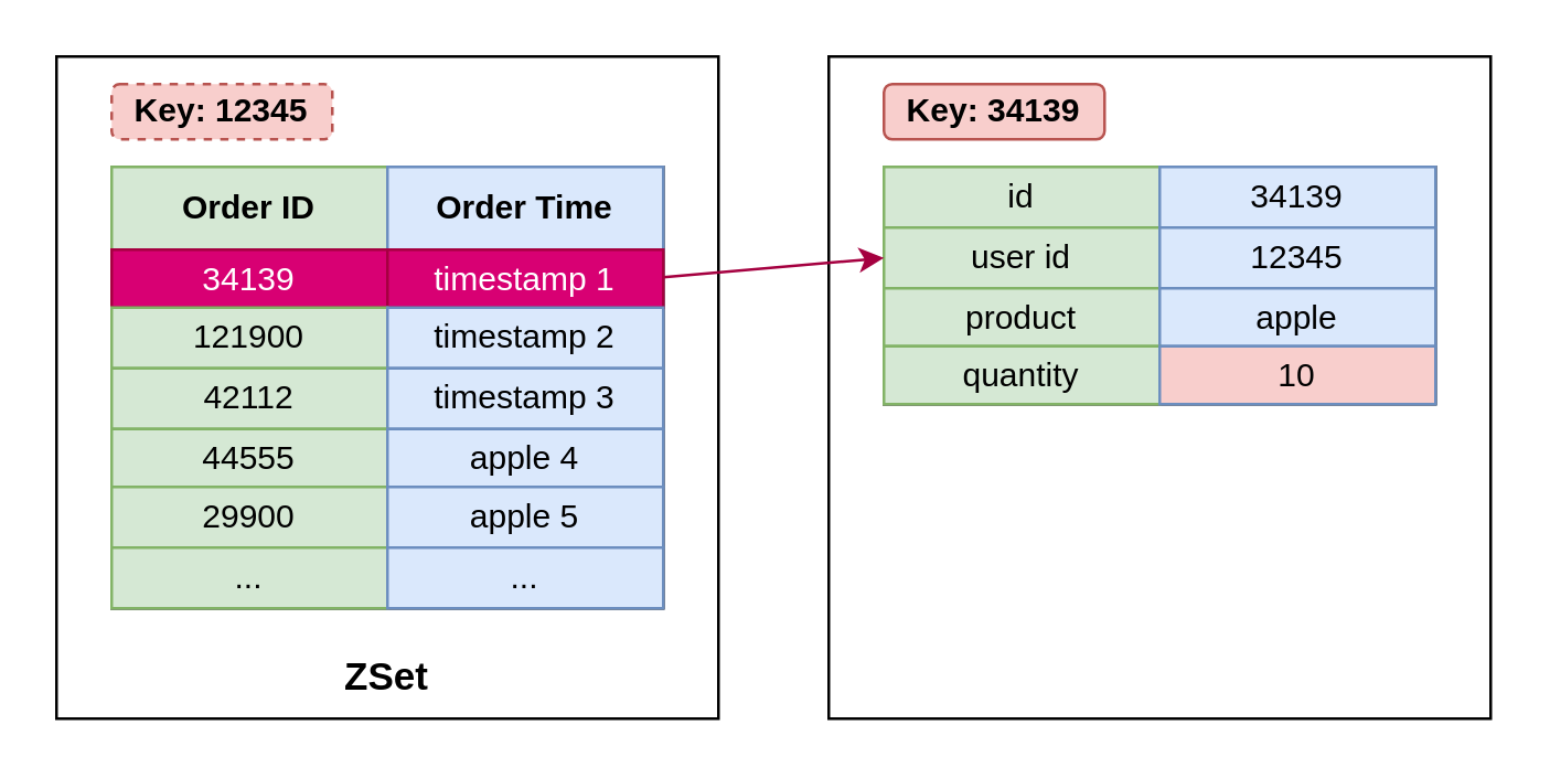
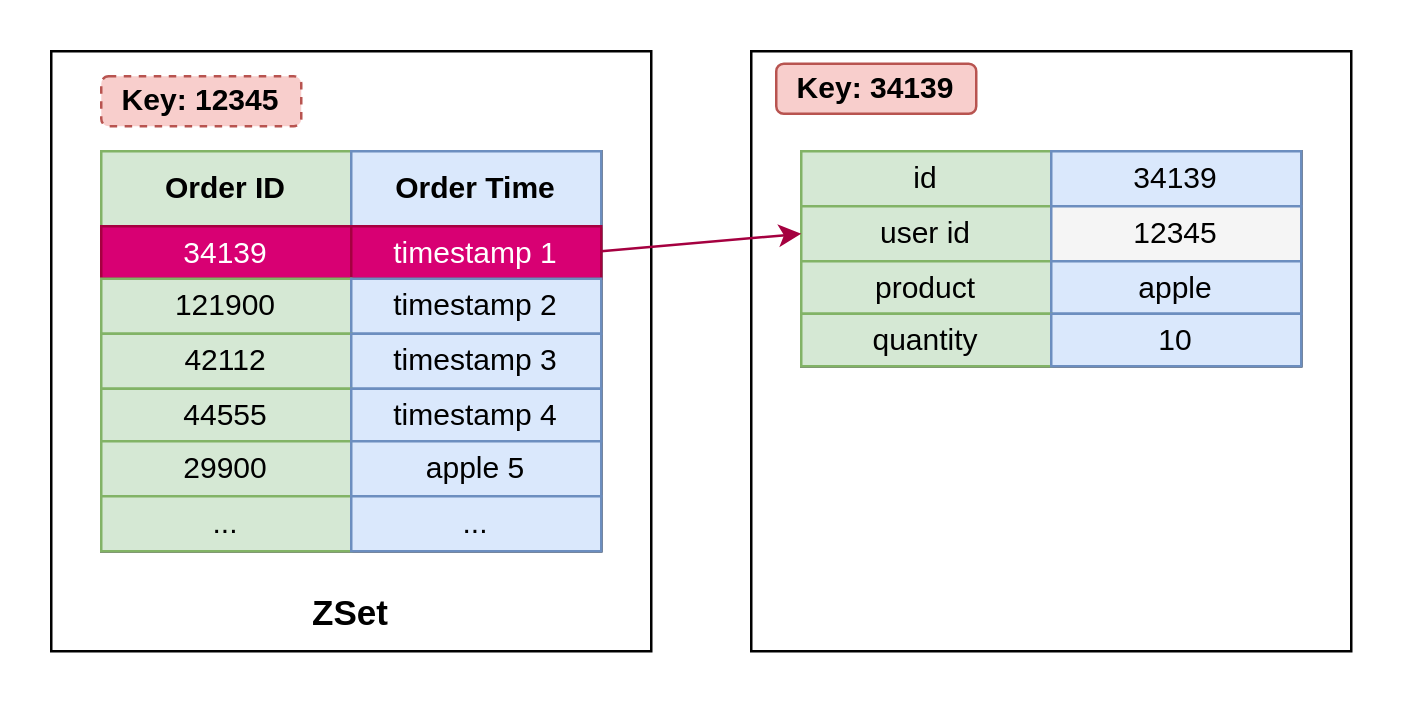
  <mxCell id="0" />
  <mxCell id="1" parent="0" />
  <mxCell id="2" value="" style="group" vertex="1" connectable="0" parent="1"><mxGeometry x="20" y="20" width="240" height="240" as="geometry" /></mxCell>
  <mxCell id="3" value="" style="rounded=0;whiteSpace=wrap;html=1;align=center;" vertex="1" parent="2"><mxGeometry width="240" height="240" as="geometry" /></mxCell>
  <mxCell id="4" value="" style="childLayout=tableLayout;recursiveResize=0;shadow=0;fillColor=none;" vertex="1" parent="2"><mxGeometry x="20" y="40" width="200" height="160" as="geometry" /></mxCell>
  <mxCell id="5" style="shape=tableRow;horizontal=0;startSize=0;swimlaneHead=0;swimlaneBody=0;top=0;left=0;bottom=0;right=0;dropTarget=0;collapsible=0;recursiveResize=0;expand=0;fontStyle=0;fillColor=none;strokeColor=inherit;" vertex="1" parent="4"><mxGeometry width="200" height="30" as="geometry" /></mxCell>
  <mxCell id="6" value="Order ID" style="connectable=0;recursiveResize=0;strokeColor=#82b366;fillColor=#d5e8d4;align=center;whiteSpace=wrap;html=1;fontStyle=1" vertex="1" parent="5"><mxGeometry width="100" height="30" as="geometry"><mxRectangle width="100" height="30" as="alternateBounds" /></mxGeometry></mxCell>
  <mxCell id="7" value="Order Time" style="connectable=0;recursiveResize=0;strokeColor=#6c8ebf;fillColor=#dae8fc;align=center;whiteSpace=wrap;html=1;fontStyle=1" vertex="1" parent="5"><mxGeometry x="100" width="100" height="30" as="geometry"><mxRectangle width="100" height="30" as="alternateBounds" /></mxGeometry></mxCell>
  <mxCell id="8" style="shape=tableRow;horizontal=0;startSize=0;swimlaneHead=0;swimlaneBody=0;top=0;left=0;bottom=0;right=0;dropTarget=0;collapsible=0;recursiveResize=0;expand=0;fontStyle=0;fillColor=none;strokeColor=inherit;" vertex="1" parent="4"><mxGeometry y="30" width="200" height="21" as="geometry" /></mxCell>
  <mxCell id="9" value="34139" style="connectable=0;recursiveResize=0;strokeColor=#A50040;fillColor=#d80073;align=center;whiteSpace=wrap;html=1;fontColor=#ffffff;" vertex="1" parent="8"><mxGeometry width="100" height="21" as="geometry"><mxRectangle width="100" height="21" as="alternateBounds" /></mxGeometry></mxCell>
  <mxCell id="10" value="timestamp 1" style="connectable=0;recursiveResize=0;strokeColor=#A50040;fillColor=#d80073;align=center;whiteSpace=wrap;html=1;fontColor=#ffffff;" vertex="1" parent="8"><mxGeometry x="100" width="100" height="21" as="geometry"><mxRectangle width="100" height="21" as="alternateBounds" /></mxGeometry></mxCell>
  <mxCell id="11" value="" style="shape=tableRow;horizontal=0;startSize=0;swimlaneHead=0;swimlaneBody=0;top=0;left=0;bottom=0;right=0;dropTarget=0;collapsible=0;recursiveResize=0;expand=0;fontStyle=0;fillColor=none;strokeColor=inherit;" vertex="1" parent="4"><mxGeometry y="51" width="200" height="22" as="geometry" /></mxCell>
  <mxCell id="12" value="&lt;span style=&quot;&quot;&gt;121900&lt;/span&gt;" style="connectable=0;recursiveResize=0;strokeColor=#82b366;fillColor=#d5e8d4;align=center;whiteSpace=wrap;html=1;labelBackgroundColor=none;" vertex="1" parent="11"><mxGeometry width="100" height="22" as="geometry"><mxRectangle width="100" height="22" as="alternateBounds" /></mxGeometry></mxCell>
  <mxCell id="13" value="timestamp 2" style="connectable=0;recursiveResize=0;strokeColor=#6c8ebf;fillColor=#dae8fc;align=center;whiteSpace=wrap;html=1;" vertex="1" parent="11"><mxGeometry x="100" width="100" height="22" as="geometry"><mxRectangle width="100" height="22" as="alternateBounds" /></mxGeometry></mxCell>
  <mxCell id="14" style="shape=tableRow;horizontal=0;startSize=0;swimlaneHead=0;swimlaneBody=0;top=0;left=0;bottom=0;right=0;dropTarget=0;collapsible=0;recursiveResize=0;expand=0;fontStyle=0;fillColor=none;strokeColor=inherit;" vertex="1" parent="4"><mxGeometry y="73" width="200" height="22" as="geometry" /></mxCell>
  <mxCell id="15" value="42112" style="connectable=0;recursiveResize=0;strokeColor=#82b366;fillColor=#d5e8d4;align=center;whiteSpace=wrap;html=1;" vertex="1" parent="14"><mxGeometry width="100" height="22" as="geometry"><mxRectangle width="100" height="22" as="alternateBounds" /></mxGeometry></mxCell>
  <mxCell id="16" value="timestamp 3" style="connectable=0;recursiveResize=0;strokeColor=#6c8ebf;fillColor=#dae8fc;align=center;whiteSpace=wrap;html=1;" vertex="1" parent="14"><mxGeometry x="100" width="100" height="22" as="geometry"><mxRectangle width="100" height="22" as="alternateBounds" /></mxGeometry></mxCell>
  <mxCell id="17" style="shape=tableRow;horizontal=0;startSize=0;swimlaneHead=0;swimlaneBody=0;top=0;left=0;bottom=0;right=0;dropTarget=0;collapsible=0;recursiveResize=0;expand=0;fontStyle=0;fillColor=none;strokeColor=inherit;" vertex="1" parent="4"><mxGeometry y="95" width="200" height="21" as="geometry" /></mxCell>
  <mxCell id="18" value="44555" style="connectable=0;recursiveResize=0;strokeColor=#82b366;fillColor=#d5e8d4;align=center;whiteSpace=wrap;html=1;" vertex="1" parent="17"><mxGeometry width="100" height="21" as="geometry"><mxRectangle width="100" height="21" as="alternateBounds" /></mxGeometry></mxCell>
- <mxCell id="19" value="apple 4" style="connectable=0;recursiveResize=0;strokeColor=#6c8ebf;fillColor=#dae8fc;align=center;whiteSpace=wrap;html=1;" vertex="1" parent="17"><mxGeometry x="100" width="100" height="21" as="geometry"><mxRectangle width="100" height="21" as="alternateBounds" /></mxGeometry></mxCell>
+ <mxCell id="19" value="timestamp 4" style="connectable=0;recursiveResize=0;strokeColor=#6c8ebf;fillColor=#dae8fc;align=center;whiteSpace=wrap;html=1;" vertex="1" parent="17"><mxGeometry x="100" width="100" height="21" as="geometry"><mxRectangle width="100" height="21" as="alternateBounds" /></mxGeometry></mxCell>
  <mxCell id="20" style="shape=tableRow;horizontal=0;startSize=0;swimlaneHead=0;swimlaneBody=0;top=0;left=0;bottom=0;right=0;dropTarget=0;collapsible=0;recursiveResize=0;expand=0;fontStyle=0;fillColor=none;strokeColor=inherit;" vertex="1" parent="4"><mxGeometry y="116" width="200" height="22" as="geometry" /></mxCell>
  <mxCell id="21" value="29900" style="connectable=0;recursiveResize=0;strokeColor=#82b366;fillColor=#d5e8d4;align=center;whiteSpace=wrap;html=1;" vertex="1" parent="20"><mxGeometry width="100" height="22" as="geometry"><mxRectangle width="100" height="22" as="alternateBounds" /></mxGeometry></mxCell>
  <mxCell id="22" value="apple 5" style="connectable=0;recursiveResize=0;strokeColor=#6c8ebf;fillColor=#dae8fc;align=center;whiteSpace=wrap;html=1;" vertex="1" parent="20"><mxGeometry x="100" width="100" height="22" as="geometry"><mxRectangle width="100" height="22" as="alternateBounds" /></mxGeometry></mxCell>
  <mxCell id="23" style="shape=tableRow;horizontal=0;startSize=0;swimlaneHead=0;swimlaneBody=0;top=0;left=0;bottom=0;right=0;dropTarget=0;collapsible=0;recursiveResize=0;expand=0;fontStyle=0;fillColor=none;strokeColor=inherit;" vertex="1" parent="4"><mxGeometry y="138" width="200" height="22" as="geometry" /></mxCell>
  <mxCell id="24" value="..." style="connectable=0;recursiveResize=0;strokeColor=#82b366;fillColor=#d5e8d4;align=center;whiteSpace=wrap;html=1;" vertex="1" parent="23"><mxGeometry width="100" height="22" as="geometry"><mxRectangle width="100" height="22" as="alternateBounds" /></mxGeometry></mxCell>
  <mxCell id="25" value="..." style="connectable=0;recursiveResize=0;strokeColor=#6c8ebf;fillColor=#dae8fc;align=center;whiteSpace=wrap;html=1;" vertex="1" parent="23"><mxGeometry x="100" width="100" height="22" as="geometry"><mxRectangle width="100" height="22" as="alternateBounds" /></mxGeometry></mxCell>
  <mxCell id="26" value="&lt;b&gt;Key: 12345&lt;/b&gt;" style="rounded=1;whiteSpace=wrap;html=1;fillColor=#f8cecc;strokeColor=#b85450;dashed=1;" vertex="1" parent="2"><mxGeometry x="20" y="10" width="80" height="20" as="geometry" /></mxCell>
  <mxCell id="27" value="&lt;font style=&quot;font-size: 14px;&quot;&gt;&lt;b&gt;ZSet&lt;/b&gt;&lt;/font&gt;" style="text;html=1;strokeColor=none;fillColor=none;align=center;verticalAlign=middle;whiteSpace=wrap;rounded=0;" vertex="1" parent="2"><mxGeometry x="90" y="210" width="60" height="30" as="geometry" /></mxCell>
  <mxCell id="28" value="" style="group" vertex="1" connectable="0" parent="1"><mxGeometry x="300" y="20" width="240" height="240" as="geometry" /></mxCell>
  <mxCell id="29" value="" style="rounded=0;whiteSpace=wrap;html=1;align=center;" vertex="1" parent="28"><mxGeometry width="240" height="240" as="geometry" /></mxCell>
- <mxCell id="30" value="&lt;b&gt;Key: 34139&lt;/b&gt;" style="rounded=1;whiteSpace=wrap;html=1;fillColor=#f8cecc;strokeColor=#b85450;" vertex="1" parent="28"><mxGeometry x="20" y="10" width="80" height="20" as="geometry" /></mxCell>
+ <mxCell id="30" value="&lt;b&gt;Key: 34139&lt;/b&gt;" style="rounded=1;whiteSpace=wrap;html=1;fillColor=#f8cecc;strokeColor=#b85450;" vertex="1" parent="28"><mxGeometry x="10" y="5" width="80" height="20" as="geometry" /></mxCell>
  <mxCell id="31" value="" style="childLayout=tableLayout;recursiveResize=0;shadow=0;fillColor=none;" vertex="1" parent="28"><mxGeometry x="20" y="40" width="200" height="86" as="geometry" /></mxCell>
  <mxCell id="32" value="" style="shape=tableRow;horizontal=0;startSize=0;swimlaneHead=0;swimlaneBody=0;top=0;left=0;bottom=0;right=0;dropTarget=0;collapsible=0;recursiveResize=0;expand=0;fontStyle=0;fillColor=none;strokeColor=inherit;" vertex="1" parent="31"><mxGeometry width="200" height="22" as="geometry" /></mxCell>
  <mxCell id="33" value="&lt;span style=&quot;&quot;&gt;id&lt;/span&gt;" style="connectable=0;recursiveResize=0;strokeColor=#82b366;fillColor=#d5e8d4;align=center;whiteSpace=wrap;html=1;labelBackgroundColor=none;" vertex="1" parent="32"><mxGeometry width="100" height="22" as="geometry"><mxRectangle width="100" height="22" as="alternateBounds" /></mxGeometry></mxCell>
  <mxCell id="34" value="34139" style="connectable=0;recursiveResize=0;strokeColor=#6c8ebf;fillColor=#dae8fc;align=center;whiteSpace=wrap;html=1;" vertex="1" parent="32"><mxGeometry x="100" width="100" height="22" as="geometry"><mxRectangle width="100" height="22" as="alternateBounds" /></mxGeometry></mxCell>
  <mxCell id="35" style="shape=tableRow;horizontal=0;startSize=0;swimlaneHead=0;swimlaneBody=0;top=0;left=0;bottom=0;right=0;dropTarget=0;collapsible=0;recursiveResize=0;expand=0;fontStyle=0;fillColor=none;strokeColor=inherit;" vertex="1" parent="31"><mxGeometry y="22" width="200" height="22" as="geometry" /></mxCell>
  <mxCell id="36" value="user id" style="connectable=0;recursiveResize=0;strokeColor=#82b366;fillColor=#d5e8d4;align=center;whiteSpace=wrap;html=1;" vertex="1" parent="35"><mxGeometry width="100" height="22" as="geometry"><mxRectangle width="100" height="22" as="alternateBounds" /></mxGeometry></mxCell>
- <mxCell id="37" value="12345" style="connectable=0;recursiveResize=0;strokeColor=#6c8ebf;fillColor=#dae8fc;align=center;whiteSpace=wrap;html=1;" vertex="1" parent="35"><mxGeometry x="100" width="100" height="22" as="geometry"><mxRectangle width="100" height="22" as="alternateBounds" /></mxGeometry></mxCell>
+ <mxCell id="37" value="12345" style="connectable=0;recursiveResize=0;strokeColor=#6c8ebf;fillColor=#f5f5f5;align=center;whiteSpace=wrap;html=1;" vertex="1" parent="35"><mxGeometry x="100" width="100" height="22" as="geometry"><mxRectangle width="100" height="22" as="alternateBounds" /></mxGeometry></mxCell>
  <mxCell id="38" style="shape=tableRow;horizontal=0;startSize=0;swimlaneHead=0;swimlaneBody=0;top=0;left=0;bottom=0;right=0;dropTarget=0;collapsible=0;recursiveResize=0;expand=0;fontStyle=0;fillColor=none;strokeColor=inherit;" vertex="1" parent="31"><mxGeometry y="44" width="200" height="21" as="geometry" /></mxCell>
  <mxCell id="39" value="product" style="connectable=0;recursiveResize=0;strokeColor=#82b366;fillColor=#d5e8d4;align=center;whiteSpace=wrap;html=1;" vertex="1" parent="38"><mxGeometry width="100" height="21" as="geometry"><mxRectangle width="100" height="21" as="alternateBounds" /></mxGeometry></mxCell>
  <mxCell id="40" value="apple" style="connectable=0;recursiveResize=0;strokeColor=#6c8ebf;fillColor=#dae8fc;align=center;whiteSpace=wrap;html=1;" vertex="1" parent="38"><mxGeometry x="100" width="100" height="21" as="geometry"><mxRectangle width="100" height="21" as="alternateBounds" /></mxGeometry></mxCell>
  <mxCell id="41" style="shape=tableRow;horizontal=0;startSize=0;swimlaneHead=0;swimlaneBody=0;top=0;left=0;bottom=0;right=0;dropTarget=0;collapsible=0;recursiveResize=0;expand=0;fontStyle=0;fillColor=none;strokeColor=inherit;" vertex="1" parent="31"><mxGeometry y="65" width="200" height="21" as="geometry" /></mxCell>
  <mxCell id="42" value="quantity" style="connectable=0;recursiveResize=0;strokeColor=#82b366;fillColor=#d5e8d4;align=center;whiteSpace=wrap;html=1;" vertex="1" parent="41"><mxGeometry width="100" height="21" as="geometry"><mxRectangle width="100" height="21" as="alternateBounds" /></mxGeometry></mxCell>
- <mxCell id="43" value="10" style="connectable=0;recursiveResize=0;strokeColor=#6c8ebf;fillColor=#f8cecc;align=center;whiteSpace=wrap;html=1;" vertex="1" parent="41"><mxGeometry x="100" width="100" height="21" as="geometry"><mxRectangle width="100" height="21" as="alternateBounds" /></mxGeometry></mxCell>
+ <mxCell id="43" value="10" style="connectable=0;recursiveResize=0;strokeColor=#6c8ebf;fillColor=#dae8fc;align=center;whiteSpace=wrap;html=1;" vertex="1" parent="41"><mxGeometry x="100" width="100" height="21" as="geometry"><mxRectangle width="100" height="21" as="alternateBounds" /></mxGeometry></mxCell>
  <mxCell id="44" value="" style="endArrow=classic;html=1;rounded=0;fillColor=#d80073;strokeColor=#A50040;exitX=1;exitY=0.25;exitDx=0;exitDy=0;entryX=0;entryY=0.5;entryDx=0;entryDy=0;" edge="1" parent="1" source="4" target="35"><mxGeometry width="50" height="50" relative="1" as="geometry"><mxPoint x="110" y="380" as="sourcePoint" /><mxPoint x="160" y="330" as="targetPoint" /></mxGeometry></mxCell>
